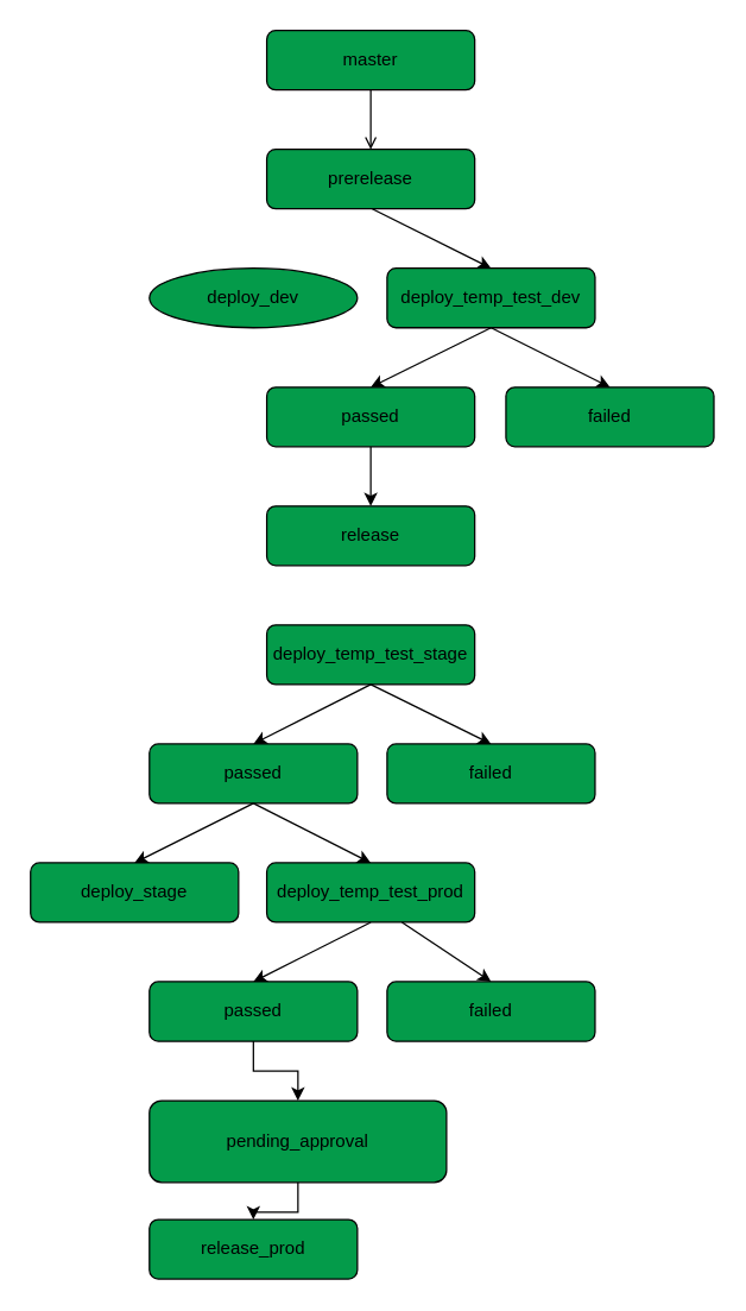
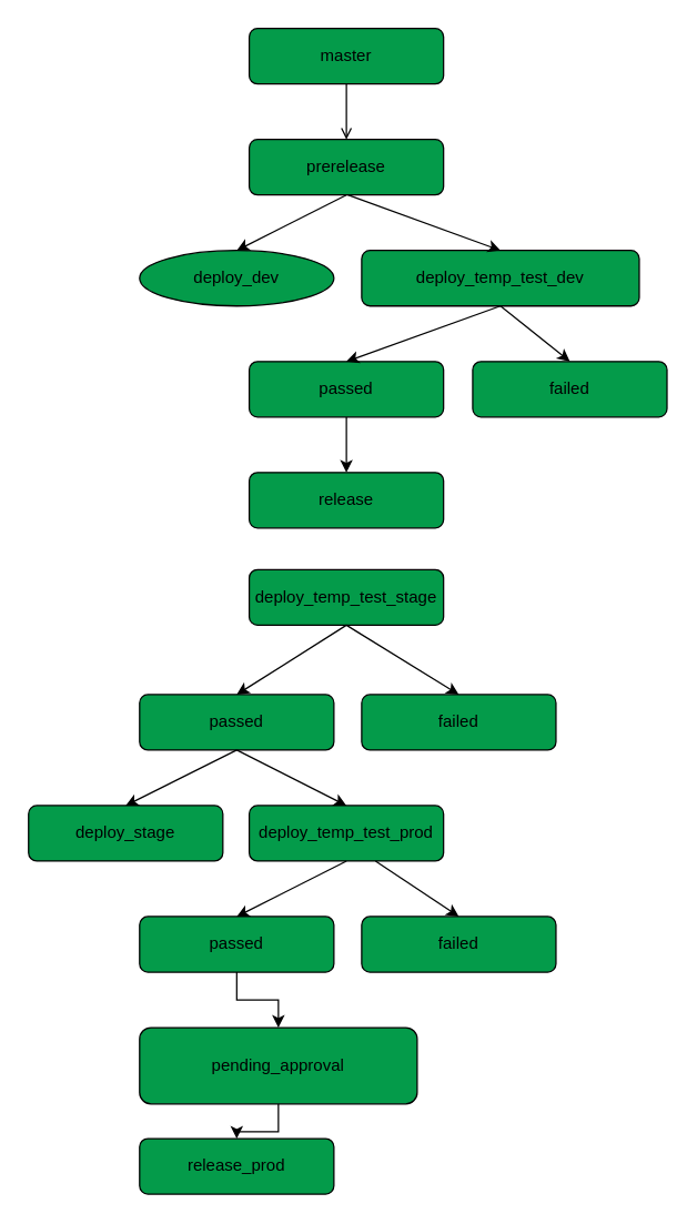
  <mxCell id="0" />
  <mxCell id="1" parent="0" />
  <mxCell id="2" value="" style="edgeStyle=orthogonalEdgeStyle;rounded=0;orthogonalLoop=1;jettySize=auto;html=1;endArrow=open;" parent="1" source="3" target="6" edge="1"><mxGeometry relative="1" as="geometry" /></mxCell>
  <mxCell id="3" value="master" style="rounded=1;whiteSpace=wrap;html=1;fillColor=#049B4A;" parent="1" vertex="1"><mxGeometry x="179" y="20" width="140" height="40" as="geometry" /></mxCell>
  <mxCell id="4" value="release_prod" style="rounded=1;whiteSpace=wrap;html=1;fillColor=#049B4A;" parent="1" vertex="1"><mxGeometry x="100" y="820" width="140" height="40" as="geometry" /></mxCell>
  <mxCell id="5" value="deploy_dev" style="ellipse;whiteSpace=wrap;html=1;fillColor=#049B4A;" parent="1" vertex="1"><mxGeometry x="100" y="180" width="140" height="40" as="geometry" /></mxCell>
  <mxCell id="6" value="prerelease" style="rounded=1;whiteSpace=wrap;html=1;fillColor=#049B4A;" parent="1" vertex="1"><mxGeometry x="179" y="100" width="140" height="40" as="geometry" /></mxCell>
  <mxCell id="7" value="release" style="rounded=1;whiteSpace=wrap;html=1;fillColor=#049B4A;" parent="1" vertex="1"><mxGeometry x="179" y="340" width="140" height="40" as="geometry" /></mxCell>
  <mxCell id="8" value="" style="edgeStyle=orthogonalEdgeStyle;rounded=0;orthogonalLoop=1;jettySize=auto;html=1;" parent="1" source="9" target="21" edge="1"><mxGeometry relative="1" as="geometry" /></mxCell>
  <mxCell id="9" value="passed" style="rounded=1;whiteSpace=wrap;html=1;fillColor=#049B4A;" parent="1" vertex="1"><mxGeometry x="100" y="660" width="140" height="40" as="geometry" /></mxCell>
  <mxCell id="10" value="deploy_stage" style="rounded=1;whiteSpace=wrap;html=1;fillColor=#049B4A;" parent="1" vertex="1"><mxGeometry x="20" y="580" width="140" height="40" as="geometry" /></mxCell>
- <mxCell id="11" value="deploy_temp_test_dev" style="rounded=1;whiteSpace=wrap;html=1;fillColor=#049B4A;" parent="1" vertex="1"><mxGeometry x="260" y="180" width="140" height="40" as="geometry" /></mxCell>
- <mxCell id="12" value="deploy_temp_test_stage" style="rounded=1;whiteSpace=wrap;html=1;fillColor=#049B4A;" parent="1" vertex="1"><mxGeometry x="179" y="420" width="140" height="40" as="geometry" /></mxCell>
+ <mxCell id="11" value="deploy_temp_test_dev" style="rounded=1;whiteSpace=wrap;html=1;fillColor=#049B4A;" parent="1" vertex="1"><mxGeometry x="260" y="180" width="200" height="40" as="geometry" /></mxCell>
+ <mxCell id="12" value="deploy_temp_test_stage" style="rounded=1;whiteSpace=wrap;html=1;fillColor=#049B4A;" parent="1" vertex="1"><mxGeometry x="179" y="410" width="140" height="40" as="geometry" /></mxCell>
  <mxCell id="13" value="deploy_temp_test_prod" style="rounded=1;whiteSpace=wrap;html=1;fillColor=#049B4A;" parent="1" vertex="1"><mxGeometry x="179" y="580" width="140" height="40" as="geometry" /></mxCell>
  <mxCell id="14" value="" style="edgeStyle=orthogonalEdgeStyle;rounded=0;orthogonalLoop=1;jettySize=auto;html=1;" parent="1" source="15" target="7" edge="1"><mxGeometry relative="1" as="geometry" /></mxCell>
  <mxCell id="15" value="passed" style="rounded=1;whiteSpace=wrap;html=1;fillColor=#049B4A;" parent="1" vertex="1"><mxGeometry x="179" y="260" width="140" height="40" as="geometry" /></mxCell>
  <mxCell id="16" value="passed" style="rounded=1;whiteSpace=wrap;html=1;fillColor=#049B4A;" parent="1" vertex="1"><mxGeometry x="100" y="500" width="140" height="40" as="geometry" /></mxCell>
  <mxCell id="17" value="failed" style="rounded=1;whiteSpace=wrap;html=1;fillColor=#049B4A;" parent="1" vertex="1"><mxGeometry x="340" y="260" width="140" height="40" as="geometry" /></mxCell>
  <mxCell id="18" value="failed" style="rounded=1;whiteSpace=wrap;html=1;fillColor=#049B4A;" parent="1" vertex="1"><mxGeometry x="260" y="500" width="140" height="40" as="geometry" /></mxCell>
  <mxCell id="19" value="failed" style="rounded=1;whiteSpace=wrap;html=1;fillColor=#049B4A;" parent="1" vertex="1"><mxGeometry x="260" y="660" width="140" height="40" as="geometry" /></mxCell>
  <mxCell id="20" value="" style="edgeStyle=orthogonalEdgeStyle;rounded=0;orthogonalLoop=1;jettySize=auto;html=1;" parent="1" source="21" target="4" edge="1"><mxGeometry relative="1" as="geometry" /></mxCell>
  <mxCell id="21" value="pending_approval" style="rounded=1;whiteSpace=wrap;html=1;fillColor=#049B4A;" parent="1" vertex="1"><mxGeometry x="100" y="740" width="200" height="55" as="geometry" /></mxCell>
+ <mxCell id="22" value="" style="endArrow=classic;html=1;exitX=0.5;exitY=1;exitDx=0;exitDy=0;entryX=0.5;entryY=0;entryDx=0;entryDy=0;" parent="1" source="6" target="5" edge="1"><mxGeometry width="50" height="50" relative="1" as="geometry"><mxPoint x="70" y="150" as="sourcePoint" /><mxPoint x="120" y="100" as="targetPoint" /></mxGeometry></mxCell>
  <mxCell id="23" value="" style="endArrow=classic;html=1;entryX=0.5;entryY=0;entryDx=0;entryDy=0;" parent="1" target="11" edge="1"><mxGeometry width="50" height="50" relative="1" as="geometry"><mxPoint x="250" y="140" as="sourcePoint" /><mxPoint x="159" y="190" as="targetPoint" /></mxGeometry></mxCell>
  <mxCell id="24" value="" style="endArrow=classic;html=1;entryX=0.5;entryY=0;entryDx=0;entryDy=0;exitX=0.5;exitY=1;exitDx=0;exitDy=0;" parent="1" source="11" target="15" edge="1"><mxGeometry width="50" height="50" relative="1" as="geometry"><mxPoint x="340" y="220" as="sourcePoint" /><mxPoint x="250" y="260" as="targetPoint" /></mxGeometry></mxCell>
  <mxCell id="25" value="" style="endArrow=classic;html=1;exitX=0.5;exitY=1;exitDx=0;exitDy=0;entryX=0.5;entryY=0;entryDx=0;entryDy=0;" parent="1" source="11" target="17" edge="1"><mxGeometry width="50" height="50" relative="1" as="geometry"><mxPoint x="269" y="170" as="sourcePoint" /><mxPoint x="179" y="210" as="targetPoint" /></mxGeometry></mxCell>
  <mxCell id="26" value="" style="endArrow=classic;html=1;exitX=0.5;exitY=1;exitDx=0;exitDy=0;entryX=0.5;entryY=0;entryDx=0;entryDy=0;" parent="1" source="12" target="16" edge="1"><mxGeometry width="50" height="50" relative="1" as="geometry"><mxPoint x="279" y="180" as="sourcePoint" /><mxPoint x="189" y="220" as="targetPoint" /></mxGeometry></mxCell>
  <mxCell id="27" value="" style="endArrow=classic;html=1;exitX=0.5;exitY=1;exitDx=0;exitDy=0;entryX=0.5;entryY=0;entryDx=0;entryDy=0;" parent="1" source="12" target="18" edge="1"><mxGeometry width="50" height="50" relative="1" as="geometry"><mxPoint x="289" y="190" as="sourcePoint" /><mxPoint x="199" y="230" as="targetPoint" /></mxGeometry></mxCell>
  <mxCell id="28" value="" style="endArrow=classic;html=1;exitX=0.5;exitY=1;exitDx=0;exitDy=0;entryX=0.5;entryY=0;entryDx=0;entryDy=0;" parent="1" source="16" target="10" edge="1"><mxGeometry width="50" height="50" relative="1" as="geometry"><mxPoint x="299" y="200" as="sourcePoint" /><mxPoint x="209" y="240" as="targetPoint" /></mxGeometry></mxCell>
  <mxCell id="29" value="" style="endArrow=classic;html=1;exitX=0.5;exitY=1;exitDx=0;exitDy=0;entryX=0.5;entryY=0;entryDx=0;entryDy=0;" parent="1" source="16" target="13" edge="1"><mxGeometry width="50" height="50" relative="1" as="geometry"><mxPoint x="309" y="210" as="sourcePoint" /><mxPoint x="219" y="250" as="targetPoint" /></mxGeometry></mxCell>
  <mxCell id="30" value="" style="endArrow=classic;html=1;exitX=0.5;exitY=1;exitDx=0;exitDy=0;entryX=0.5;entryY=0;entryDx=0;entryDy=0;" parent="1" source="13" target="9" edge="1"><mxGeometry width="50" height="50" relative="1" as="geometry"><mxPoint x="319" y="220" as="sourcePoint" /><mxPoint x="229" y="260" as="targetPoint" /></mxGeometry></mxCell>
  <mxCell id="31" value="" style="endArrow=classic;html=1;entryX=0.5;entryY=0;entryDx=0;entryDy=0;" parent="1" target="19" edge="1"><mxGeometry width="50" height="50" relative="1" as="geometry"><mxPoint x="270" y="620" as="sourcePoint" /><mxPoint x="145" y="670" as="targetPoint" /></mxGeometry></mxCell>
